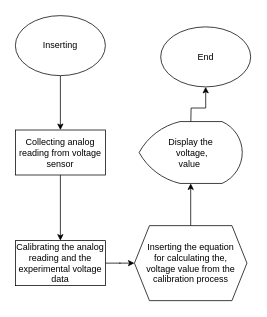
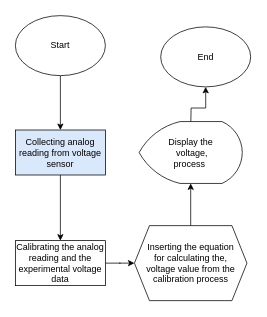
  <mxCell id="0" />
  <mxCell id="1" parent="0" />
  <mxCell id="2" value="" style="edgeStyle=orthogonalEdgeStyle;rounded=0;orthogonalLoop=1;jettySize=auto;html=1;" edge="1" parent="1" source="3" target="10"><mxGeometry relative="1" as="geometry" /></mxCell>
- <mxCell id="3" value="Inserting" style="ellipse;whiteSpace=wrap;html=1;" parent="1" vertex="1"><mxGeometry x="20" y="20" width="120" height="80" as="geometry" /></mxCell>
+ <mxCell id="3" value="Start" style="ellipse;whiteSpace=wrap;html=1;" parent="1" vertex="1"><mxGeometry x="20" y="20" width="120" height="80" as="geometry" /></mxCell>
  <mxCell id="4" value="" style="edgeStyle=orthogonalEdgeStyle;rounded=0;orthogonalLoop=1;jettySize=auto;html=1;entryX=0.5;entryY=1;entryDx=0;entryDy=0;entryPerimeter=0;" edge="1" parent="1" source="5" target="8"><mxGeometry relative="1" as="geometry"><mxPoint x="193.75" y="420.053" as="targetPoint" /></mxGeometry></mxCell>
  <mxCell id="5" value="Inserting the equation &lt;br&gt;for calculating the,&lt;br&gt;voltage value&amp;nbsp;from the &lt;br&gt;calibration process" style="shape=hexagon;perimeter=hexagonPerimeter2;whiteSpace=wrap;html=1;fixedSize=1;" parent="1" vertex="1"><mxGeometry x="178.75" y="300" width="150" height="100" as="geometry" /></mxCell>
  <mxCell id="6" value="End" style="ellipse;whiteSpace=wrap;html=1;fillColor=default;direction=east;" parent="1" vertex="1"><mxGeometry x="213.75" y="35" width="120" height="80" as="geometry" /></mxCell>
  <mxCell id="7" value="" style="edgeStyle=orthogonalEdgeStyle;rounded=0;orthogonalLoop=1;jettySize=auto;html=1;" parent="1" target="6" edge="1"><mxGeometry relative="1" as="geometry"><mxPoint x="253.75" y="171.25" as="sourcePoint" /></mxGeometry></mxCell>
- <mxCell id="8" value="Display the &lt;br&gt;&amp;nbsp;voltage, &lt;br&gt;value&amp;nbsp;" style="strokeWidth=1;html=1;shape=mxgraph.flowchart.display;whiteSpace=wrap;direction=east;" parent="1" vertex="1"><mxGeometry x="185" y="161.25" width="137.5" height="82.5" as="geometry" /></mxCell>
+ <mxCell id="8" value="Display the &lt;br&gt;&amp;nbsp;voltage, &lt;br&gt;process&amp;nbsp;" style="strokeWidth=1;html=1;shape=mxgraph.flowchart.display;whiteSpace=wrap;direction=east;" parent="1" vertex="1"><mxGeometry x="185" y="161.25" width="137.5" height="82.5" as="geometry" /></mxCell>
  <mxCell id="9" value="" style="edgeStyle=orthogonalEdgeStyle;rounded=0;orthogonalLoop=1;jettySize=auto;html=1;" edge="1" parent="1" source="10" target="12"><mxGeometry relative="1" as="geometry" /></mxCell>
- <mxCell id="10" value="Collecting analog reading from voltage sensor" style="whiteSpace=wrap;html=1;direction=east;" vertex="1" parent="1"><mxGeometry x="20" y="172.5" width="120" height="60" as="geometry" /></mxCell>
+ <mxCell id="10" value="Collecting analog reading from voltage sensor" style="whiteSpace=wrap;html=1;direction=east;fillColor=#dae8fc;" vertex="1" parent="1"><mxGeometry x="20" y="172.5" width="120" height="60" as="geometry" /></mxCell>
  <mxCell id="11" value="" style="edgeStyle=orthogonalEdgeStyle;rounded=0;orthogonalLoop=1;jettySize=auto;html=1;" edge="1" parent="1" source="12" target="5"><mxGeometry relative="1" as="geometry" /></mxCell>
  <mxCell id="12" value="Calibrating the analog reading and the experimental voltage data" style="whiteSpace=wrap;html=1;" vertex="1" parent="1"><mxGeometry x="20" y="320" width="120" height="60" as="geometry" /></mxCell>
